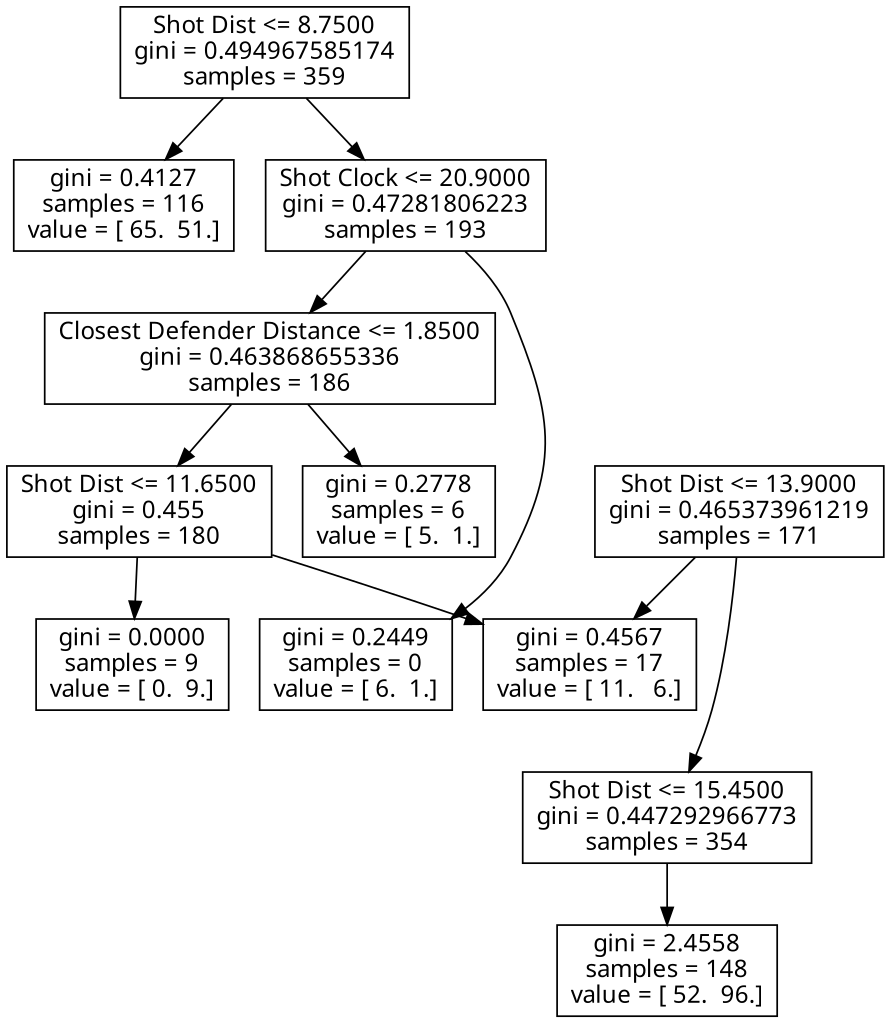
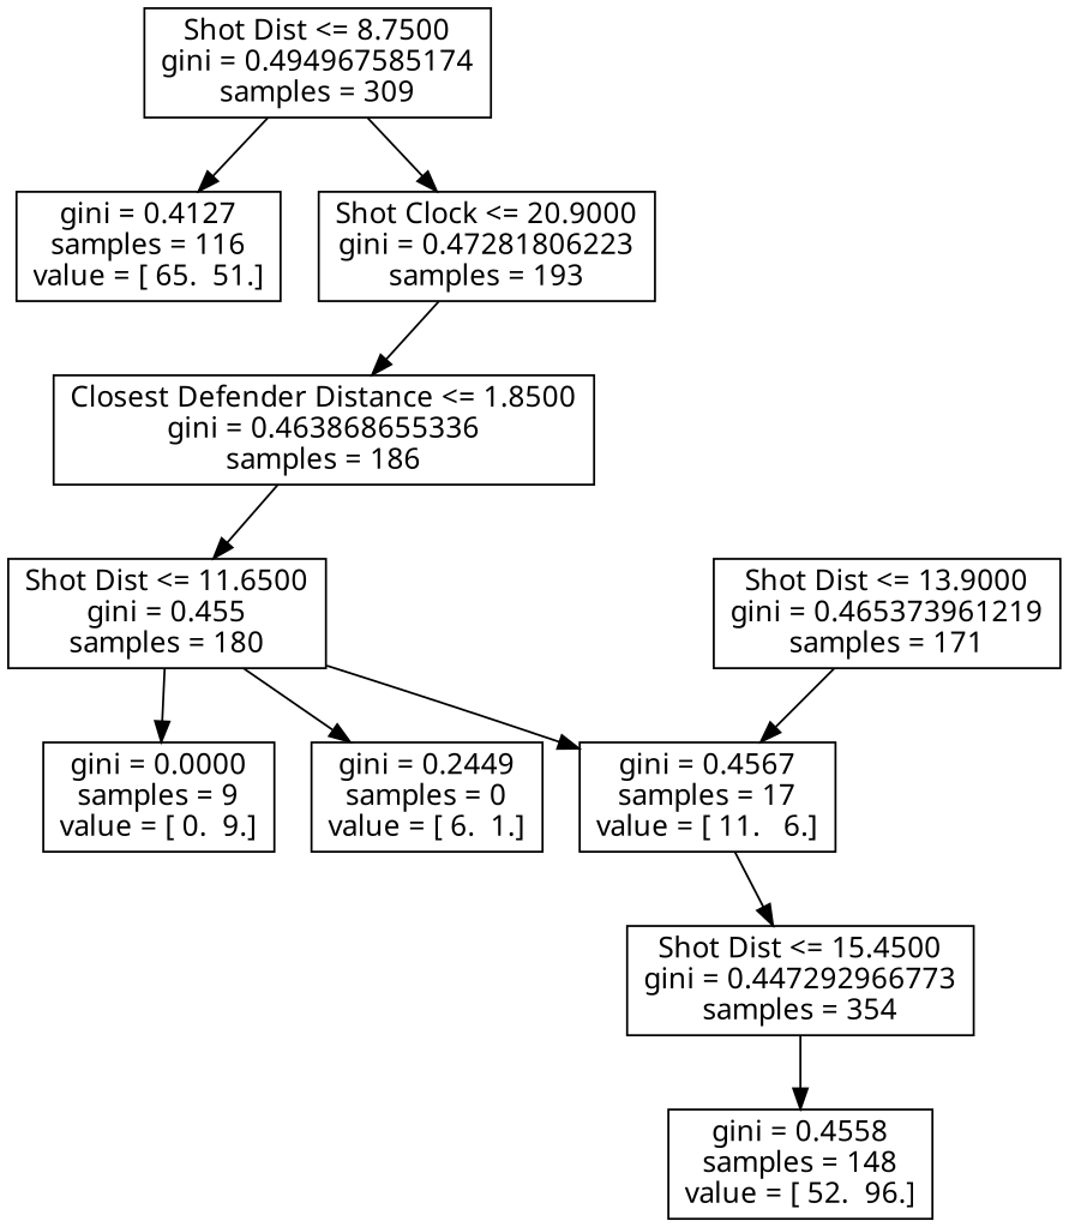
  digraph {
    fontname="Noto Sans"
    node [fontname="Noto Sans" shape=box]
    edge [fontname="Noto Sans"]
-   n1 [label="Shot Dist <= 8.7500\ngini = 0.494967585174\nsamples = 359"]
+   n1 [label="Shot Dist <= 8.7500\ngini = 0.494967585174\nsamples = 309"]
    n2 [label="gini = 0.4127\nsamples = 116\nvalue = [ 65.  51.]"]
    n3 [label="Shot Clock <= 20.9000\ngini = 0.47281806223\nsamples = 193"]
    n4 [label="Closest Defender Distance <= 1.8500\ngini = 0.463868655336\nsamples = 186"]
    n5 [label="gini = 0.2449\nsamples = 0\nvalue = [ 6.  1.]"]
-   n6 [label="gini = 0.2778\nsamples = 6\nvalue = [ 5.  1.]"]
    n7 [label="Shot Dist <= 11.6500\ngini = 0.455\nsamples = 180"]
    n8 [label="gini = 0.0000\nsamples = 9\nvalue = [ 0.  9.]"]
    n9 [label="gini = 0.4567\nsamples = 17\nvalue = [ 11.   6.]"]
    n10 [label="Shot Dist <= 13.9000\ngini = 0.465373961219\nsamples = 171"]
    n11 [label="Shot Dist <= 15.4500\ngini = 0.447292966773\nsamples = 354"]
-   n12 [label="gini = 2.4558\nsamples = 148\nvalue = [ 52.  96.]"]
+   n12 [label="gini = 0.4558\nsamples = 148\nvalue = [ 52.  96.]"]
    n1 -> n2
    n1 -> n3
    n3 -> n4
-   n3 -> n5
-   n4 -> n6
+   n7 -> n5
    n4 -> n7
    n7 -> n8
    n7 -> n9
    n10 -> n9
-   n10 -> n11
+   n9 -> n11
    n11 -> n12
  }
